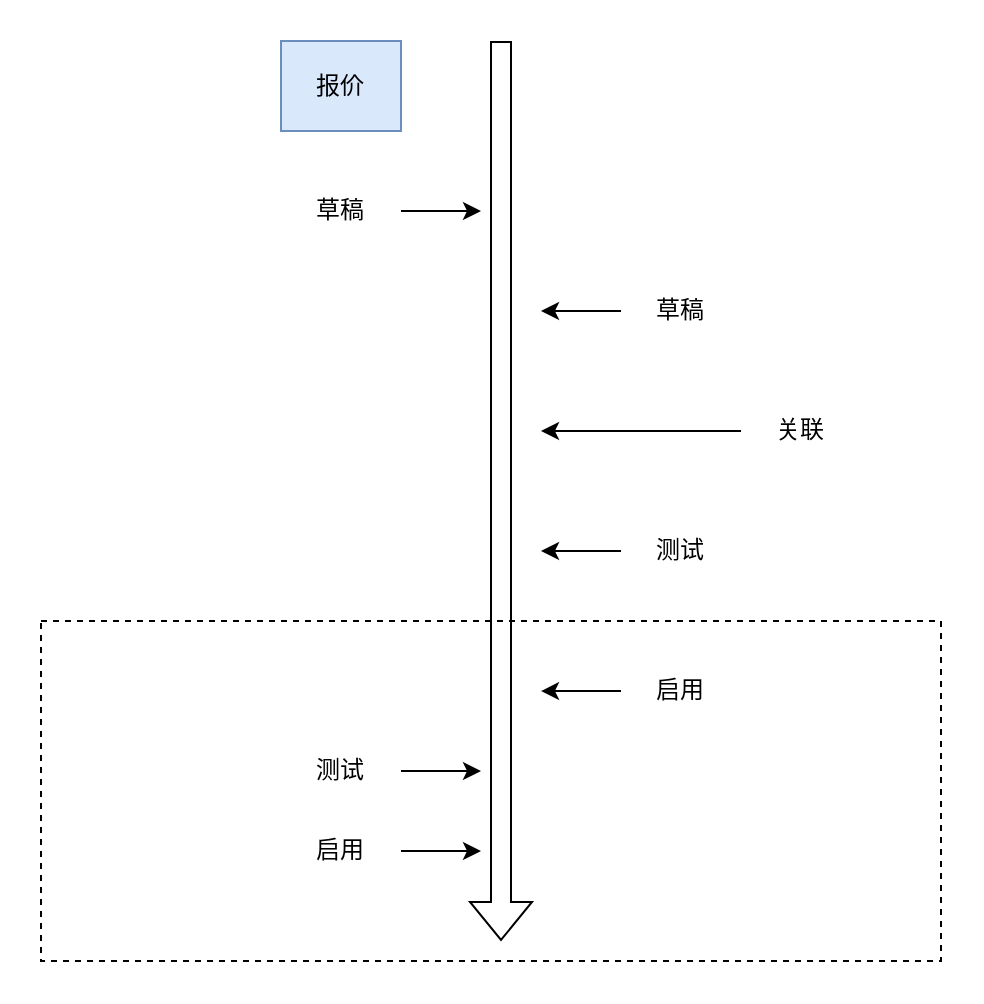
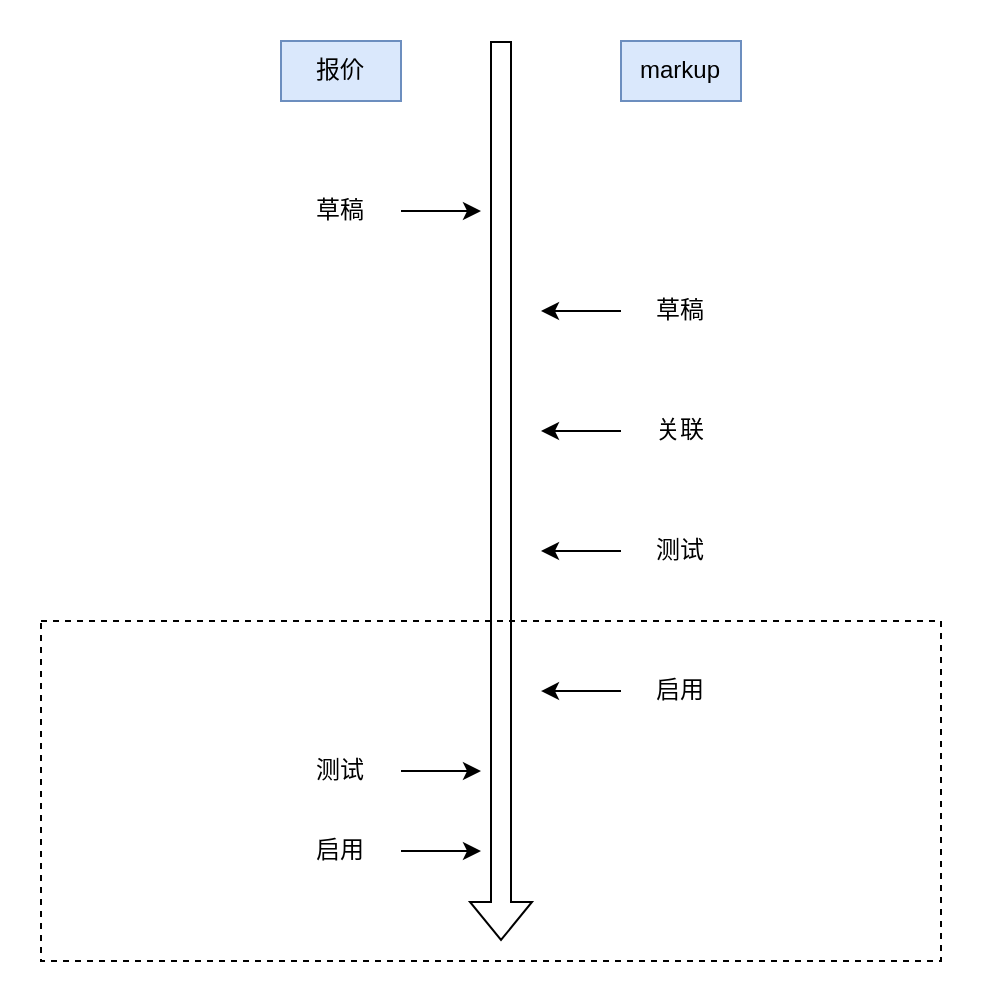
  <mxCell id="0" />
  <mxCell id="1" parent="0" />
  <mxCell id="2" value="" style="rounded=0;whiteSpace=wrap;html=1;fillColor=none;dashed=1;" vertex="1" parent="1"><mxGeometry x="20" y="310" width="450" height="170" as="geometry" /></mxCell>
- <mxCell id="3" value="报价" style="text;html=1;align=center;verticalAlign=middle;whiteSpace=wrap;rounded=0;fillColor=#dae8fc;strokeColor=#6c8ebf;" parent="1" vertex="1"><mxGeometry x="140" y="20" width="60" height="45" as="geometry" /></mxCell>
+ <mxCell id="3" value="报价" style="text;html=1;align=center;verticalAlign=middle;whiteSpace=wrap;rounded=0;fillColor=#dae8fc;strokeColor=#6c8ebf;" parent="1" vertex="1"><mxGeometry x="140" y="20" width="60" height="30" as="geometry" /></mxCell>
+ <mxCell id="4" value="markup" style="text;html=1;align=center;verticalAlign=middle;whiteSpace=wrap;rounded=0;fillColor=#dae8fc;strokeColor=#6c8ebf;" parent="1" vertex="1"><mxGeometry x="310" y="20" width="60" height="30" as="geometry" /></mxCell>
  <mxCell id="5" style="edgeStyle=orthogonalEdgeStyle;rounded=0;orthogonalLoop=1;jettySize=auto;html=1;exitX=1;exitY=0.5;exitDx=0;exitDy=0;" parent="1" source="6" edge="1"><mxGeometry relative="1" as="geometry"><mxPoint x="240" y="105" as="targetPoint" /></mxGeometry></mxCell>
  <mxCell id="6" value="草稿" style="text;html=1;align=center;verticalAlign=middle;whiteSpace=wrap;rounded=0;" parent="1" vertex="1"><mxGeometry x="140" y="90" width="60" height="30" as="geometry" /></mxCell>
  <mxCell id="7" value="" style="shape=flexArrow;endArrow=classic;html=1;rounded=0;" parent="1" edge="1"><mxGeometry width="50" height="50" relative="1" as="geometry"><mxPoint x="250" y="20" as="sourcePoint" /><mxPoint x="250" y="470" as="targetPoint" /></mxGeometry></mxCell>
  <mxCell id="8" style="edgeStyle=orthogonalEdgeStyle;rounded=0;orthogonalLoop=1;jettySize=auto;html=1;exitX=0;exitY=0.5;exitDx=0;exitDy=0;" parent="1" source="9" edge="1"><mxGeometry relative="1" as="geometry"><mxPoint x="270" y="155" as="targetPoint" /></mxGeometry></mxCell>
  <mxCell id="9" value="草稿" style="text;html=1;align=center;verticalAlign=middle;whiteSpace=wrap;rounded=0;" parent="1" vertex="1"><mxGeometry x="310" y="140" width="60" height="30" as="geometry" /></mxCell>
  <mxCell id="10" style="edgeStyle=orthogonalEdgeStyle;rounded=0;orthogonalLoop=1;jettySize=auto;html=1;exitX=0;exitY=0.5;exitDx=0;exitDy=0;" parent="1" source="11" edge="1"><mxGeometry relative="1" as="geometry"><mxPoint x="270" y="215" as="targetPoint" /></mxGeometry></mxCell>
- <mxCell id="11" value="关联" style="text;html=1;align=center;verticalAlign=middle;whiteSpace=wrap;rounded=0;" parent="1" vertex="1"><mxGeometry x="370" y="200" width="60" height="30" as="geometry" /></mxCell>
+ <mxCell id="11" value="关联" style="text;html=1;align=center;verticalAlign=middle;whiteSpace=wrap;rounded=0;" parent="1" vertex="1"><mxGeometry x="310" y="200" width="60" height="30" as="geometry" /></mxCell>
  <mxCell id="12" style="edgeStyle=orthogonalEdgeStyle;rounded=0;orthogonalLoop=1;jettySize=auto;html=1;exitX=0;exitY=0.5;exitDx=0;exitDy=0;" parent="1" source="13" edge="1"><mxGeometry relative="1" as="geometry"><mxPoint x="270" y="275" as="targetPoint" /></mxGeometry></mxCell>
  <mxCell id="13" value="测试" style="text;html=1;align=center;verticalAlign=middle;whiteSpace=wrap;rounded=0;" parent="1" vertex="1"><mxGeometry x="310" y="260" width="60" height="30" as="geometry" /></mxCell>
  <mxCell id="14" style="edgeStyle=orthogonalEdgeStyle;rounded=0;orthogonalLoop=1;jettySize=auto;html=1;exitX=1;exitY=0.5;exitDx=0;exitDy=0;" parent="1" source="15" edge="1"><mxGeometry relative="1" as="geometry"><mxPoint x="240" y="385" as="targetPoint" /></mxGeometry></mxCell>
  <mxCell id="15" value="测试" style="text;html=1;align=center;verticalAlign=middle;whiteSpace=wrap;rounded=0;" parent="1" vertex="1"><mxGeometry x="140" y="370" width="60" height="30" as="geometry" /></mxCell>
  <mxCell id="16" style="edgeStyle=orthogonalEdgeStyle;rounded=0;orthogonalLoop=1;jettySize=auto;html=1;exitX=1;exitY=0.5;exitDx=0;exitDy=0;" parent="1" source="17" edge="1"><mxGeometry relative="1" as="geometry"><mxPoint x="240" y="425" as="targetPoint" /></mxGeometry></mxCell>
  <mxCell id="17" value="启用" style="text;html=1;align=center;verticalAlign=middle;whiteSpace=wrap;rounded=0;" parent="1" vertex="1"><mxGeometry x="140" y="410" width="60" height="30" as="geometry" /></mxCell>
  <mxCell id="18" style="edgeStyle=orthogonalEdgeStyle;rounded=0;orthogonalLoop=1;jettySize=auto;html=1;exitX=0;exitY=0.5;exitDx=0;exitDy=0;" edge="1" parent="1" source="19"><mxGeometry relative="1" as="geometry"><mxPoint x="270" y="345.048" as="targetPoint" /></mxGeometry></mxCell>
  <mxCell id="19" value="启用" style="text;html=1;align=center;verticalAlign=middle;whiteSpace=wrap;rounded=0;" parent="1" vertex="1"><mxGeometry x="310" y="330" width="60" height="30" as="geometry" /></mxCell>
